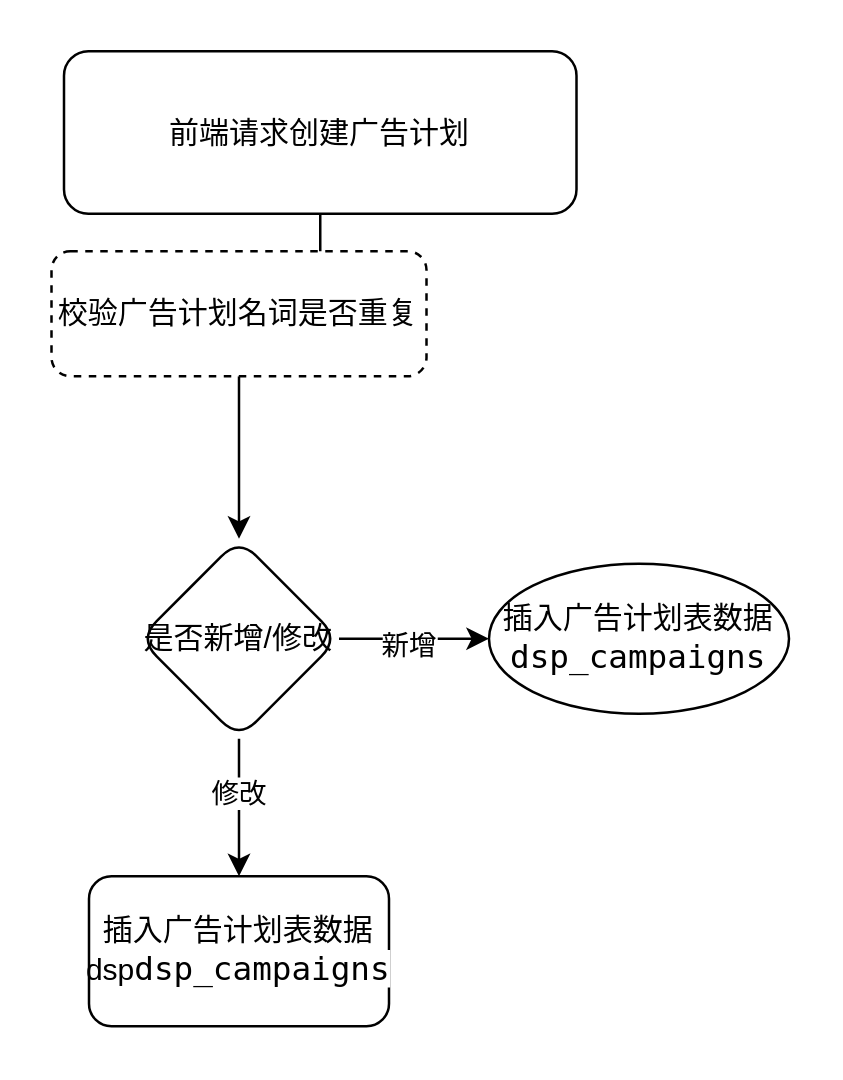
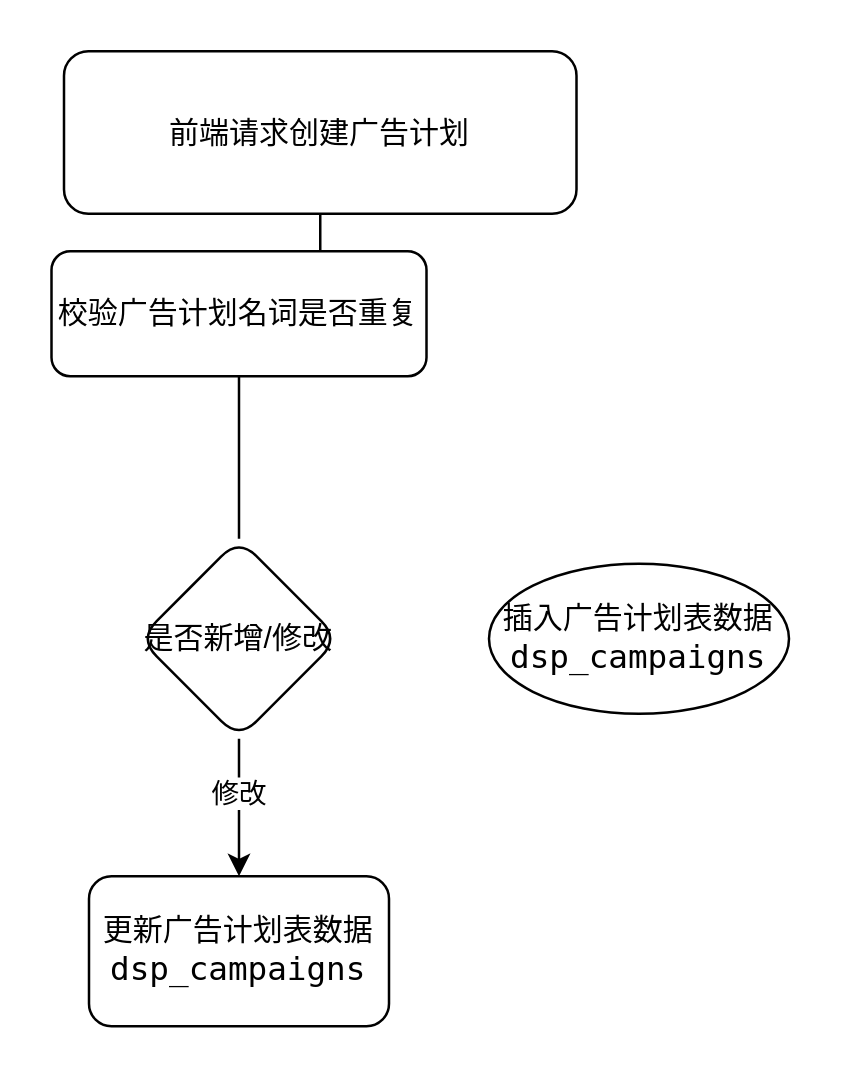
  <mxCell id="0" />
  <mxCell id="1" parent="0" />
  <mxCell id="2" value="" style="edgeStyle=orthogonalEdgeStyle;rounded=0;orthogonalLoop=1;jettySize=auto;html=1;" edge="1" parent="1" source="3" target="5"><mxGeometry relative="1" as="geometry" /></mxCell>
  <mxCell id="3" value="前端请求创建广告计划" style="rounded=1;whiteSpace=wrap;html=1;fontSize=12;glass=0;strokeWidth=1;shadow=0;" parent="1" vertex="1"><mxGeometry x="25" y="20" width="205" height="65" as="geometry" /></mxCell>
- <mxCell id="4" value="" style="edgeStyle=orthogonalEdgeStyle;rounded=0;orthogonalLoop=1;jettySize=auto;html=1;" edge="1" parent="1" source="5" target="10"><mxGeometry relative="1" as="geometry" /></mxCell>
- <mxCell id="5" value="校验广告计划名词是否重复" style="whiteSpace=wrap;html=1;rounded=1;glass=0;strokeWidth=1;shadow=0;dashed=1;" vertex="1" parent="1"><mxGeometry x="20" y="100" width="150" height="50" as="geometry" /></mxCell>
- <mxCell id="6" value="" style="edgeStyle=orthogonalEdgeStyle;rounded=0;orthogonalLoop=1;jettySize=auto;html=1;" edge="1" parent="1" source="10" target="11"><mxGeometry relative="1" as="geometry" /></mxCell>
- <mxCell id="7" value="新增" style="edgeLabel;html=1;align=center;verticalAlign=middle;resizable=0;points=[];" vertex="1" connectable="0" parent="6"><mxGeometry x="-0.1" y="-2" relative="1" as="geometry"><mxPoint as="offset" /></mxGeometry></mxCell>
+ <mxCell id="4" value="" style="edgeStyle=orthogonalEdgeStyle;rounded=0;orthogonalLoop=1;jettySize=auto;html=1;endArrow=none;" edge="1" parent="1" source="5" target="10"><mxGeometry relative="1" as="geometry" /></mxCell>
+ <mxCell id="5" value="校验广告计划名词是否重复" style="whiteSpace=wrap;html=1;rounded=1;glass=0;strokeWidth=1;shadow=0;" vertex="1" parent="1"><mxGeometry x="20" y="100" width="150" height="50" as="geometry" /></mxCell>
  <mxCell id="8" value="" style="edgeStyle=orthogonalEdgeStyle;rounded=0;orthogonalLoop=1;jettySize=auto;html=1;" edge="1" parent="1" source="10" target="12"><mxGeometry relative="1" as="geometry" /></mxCell>
  <mxCell id="9" value="修改" style="edgeLabel;html=1;align=center;verticalAlign=middle;resizable=0;points=[];" vertex="1" connectable="0" parent="8"><mxGeometry x="-0.244" y="-1" relative="1" as="geometry"><mxPoint as="offset" /></mxGeometry></mxCell>
  <mxCell id="10" value="是否新增/修改" style="rhombus;whiteSpace=wrap;html=1;rounded=1;glass=0;strokeWidth=1;shadow=0;" vertex="1" parent="1"><mxGeometry x="55" y="215" width="80" height="80" as="geometry" /></mxCell>
  <mxCell id="11" value="&lt;span&gt;插入广告计划表数据&lt;/span&gt;&lt;span style=&quot;background-color: rgb(255 , 255 , 255) ; font-family: &amp;#34;jetbrains mono&amp;#34; , monospace ; font-size: 9.8pt&quot;&gt;dsp_campaigns&lt;/span&gt;" style="ellipse;whiteSpace=wrap;html=1;glass=0;strokeWidth=1;shadow=0;" vertex="1" parent="1"><mxGeometry x="195" y="225" width="120" height="60" as="geometry" /></mxCell>
- <mxCell id="12" value="插入广告计划表数据dsp&lt;span style=&quot;background-color: rgb(255 , 255 , 255) ; font-family: &amp;#34;jetbrains mono&amp;#34; , monospace ; font-size: 9.8pt&quot;&gt;dsp_campaigns&lt;/span&gt;" style="whiteSpace=wrap;html=1;rounded=1;glass=0;strokeWidth=1;shadow=0;" vertex="1" parent="1"><mxGeometry x="35" y="350" width="120" height="60" as="geometry" /></mxCell>
+ <mxCell id="12" value="更新广告计划表数据&lt;span style=&quot;background-color: rgb(255 , 255 , 255) ; font-family: &amp;#34;jetbrains mono&amp;#34; , monospace ; font-size: 9.8pt&quot;&gt;dsp_campaigns&lt;/span&gt;" style="whiteSpace=wrap;html=1;rounded=1;glass=0;strokeWidth=1;shadow=0;" vertex="1" parent="1"><mxGeometry x="35" y="350" width="120" height="60" as="geometry" /></mxCell>
